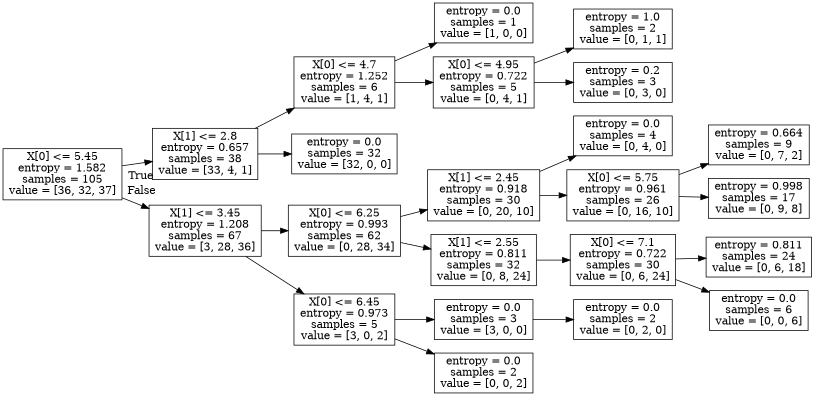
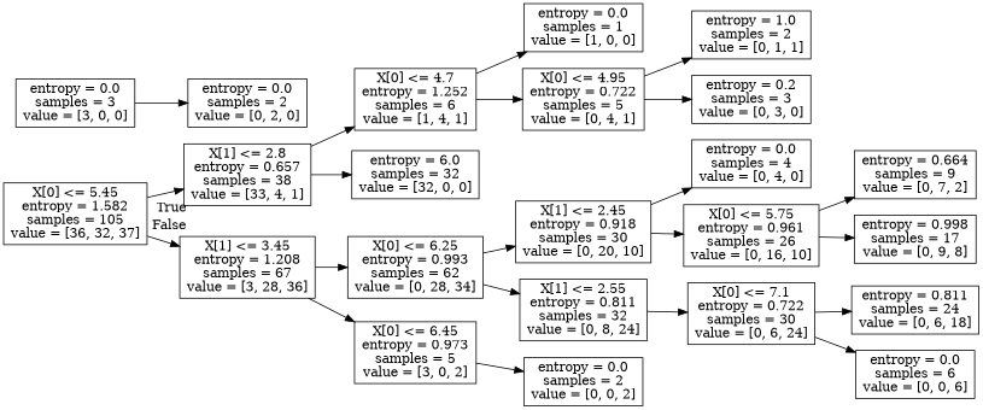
  digraph {
    rankdir=LR
    node [shape=box]
    n1 [label="X[0] <= 5.45\nentropy = 1.582\nsamples = 105\nvalue = [36, 32, 37]"]
    n2 [label="X[1] <= 2.8\nentropy = 0.657\nsamples = 38\nvalue = [33, 4, 1]"]
    n3 [label="X[1] <= 3.45\nentropy = 1.208\nsamples = 67\nvalue = [3, 28, 36]"]
    n4 [label="X[0] <= 4.7\nentropy = 1.252\nsamples = 6\nvalue = [1, 4, 1]"]
-   n5 [label="entropy = 0.0\nsamples = 32\nvalue = [32, 0, 0]"]
+   n5 [label="entropy = 6.0\nsamples = 32\nvalue = [32, 0, 0]"]
    n6 [label="X[0] <= 6.25\nentropy = 0.993\nsamples = 62\nvalue = [0, 28, 34]"]
    n7 [label="X[0] <= 6.45\nentropy = 0.973\nsamples = 5\nvalue = [3, 0, 2]"]
    n8 [label="entropy = 0.0\nsamples = 1\nvalue = [1, 0, 0]"]
    n9 [label="X[0] <= 4.95\nentropy = 0.722\nsamples = 5\nvalue = [0, 4, 1]"]
    n10 [label="entropy = 1.0\nsamples = 2\nvalue = [0, 1, 1]"]
    n11 [label="entropy = 0.2\nsamples = 3\nvalue = [0, 3, 0]"]
    n12 [label="X[1] <= 2.45\nentropy = 0.918\nsamples = 30\nvalue = [0, 20, 10]"]
    n13 [label="X[1] <= 2.55\nentropy = 0.811\nsamples = 32\nvalue = [0, 8, 24]"]
    n14 [label="entropy = 0.0\nsamples = 3\nvalue = [3, 0, 0]"]
    n15 [label="entropy = 0.0\nsamples = 2\nvalue = [0, 0, 2]"]
    n16 [label="entropy = 0.0\nsamples = 4\nvalue = [0, 4, 0]"]
    n17 [label="X[0] <= 5.75\nentropy = 0.961\nsamples = 26\nvalue = [0, 16, 10]"]
    n18 [label="X[0] <= 7.1\nentropy = 0.722\nsamples = 30\nvalue = [0, 6, 24]"]
    n19 [label="entropy = 0.664\nsamples = 9\nvalue = [0, 7, 2]"]
    n20 [label="entropy = 0.998\nsamples = 17\nvalue = [0, 9, 8]"]
    n21 [label="entropy = 0.0\nsamples = 2\nvalue = [0, 2, 0]"]
    n22 [label="entropy = 0.811\nsamples = 24\nvalue = [0, 6, 18]"]
    n23 [label="entropy = 0.0\nsamples = 6\nvalue = [0, 0, 6]"]
    n1 -> n2 [headlabel=True labelangle=45 labeldistance=2.5]
    n1 -> n3 [headlabel=False labelangle=-45 labeldistance=2.5]
    n2 -> n4
    n2 -> n5
    n3 -> n6
    n3 -> n7
    n4 -> n8
    n4 -> n9
    n6 -> n12
    n6 -> n13
-   n7 -> n14
    n7 -> n15
    n9 -> n10
    n9 -> n11
    n12 -> n16
    n12 -> n17
    n13 -> n18
    n14 -> n21
    n17 -> n19
    n17 -> n20
    n18 -> n22
    n18 -> n23
  }
